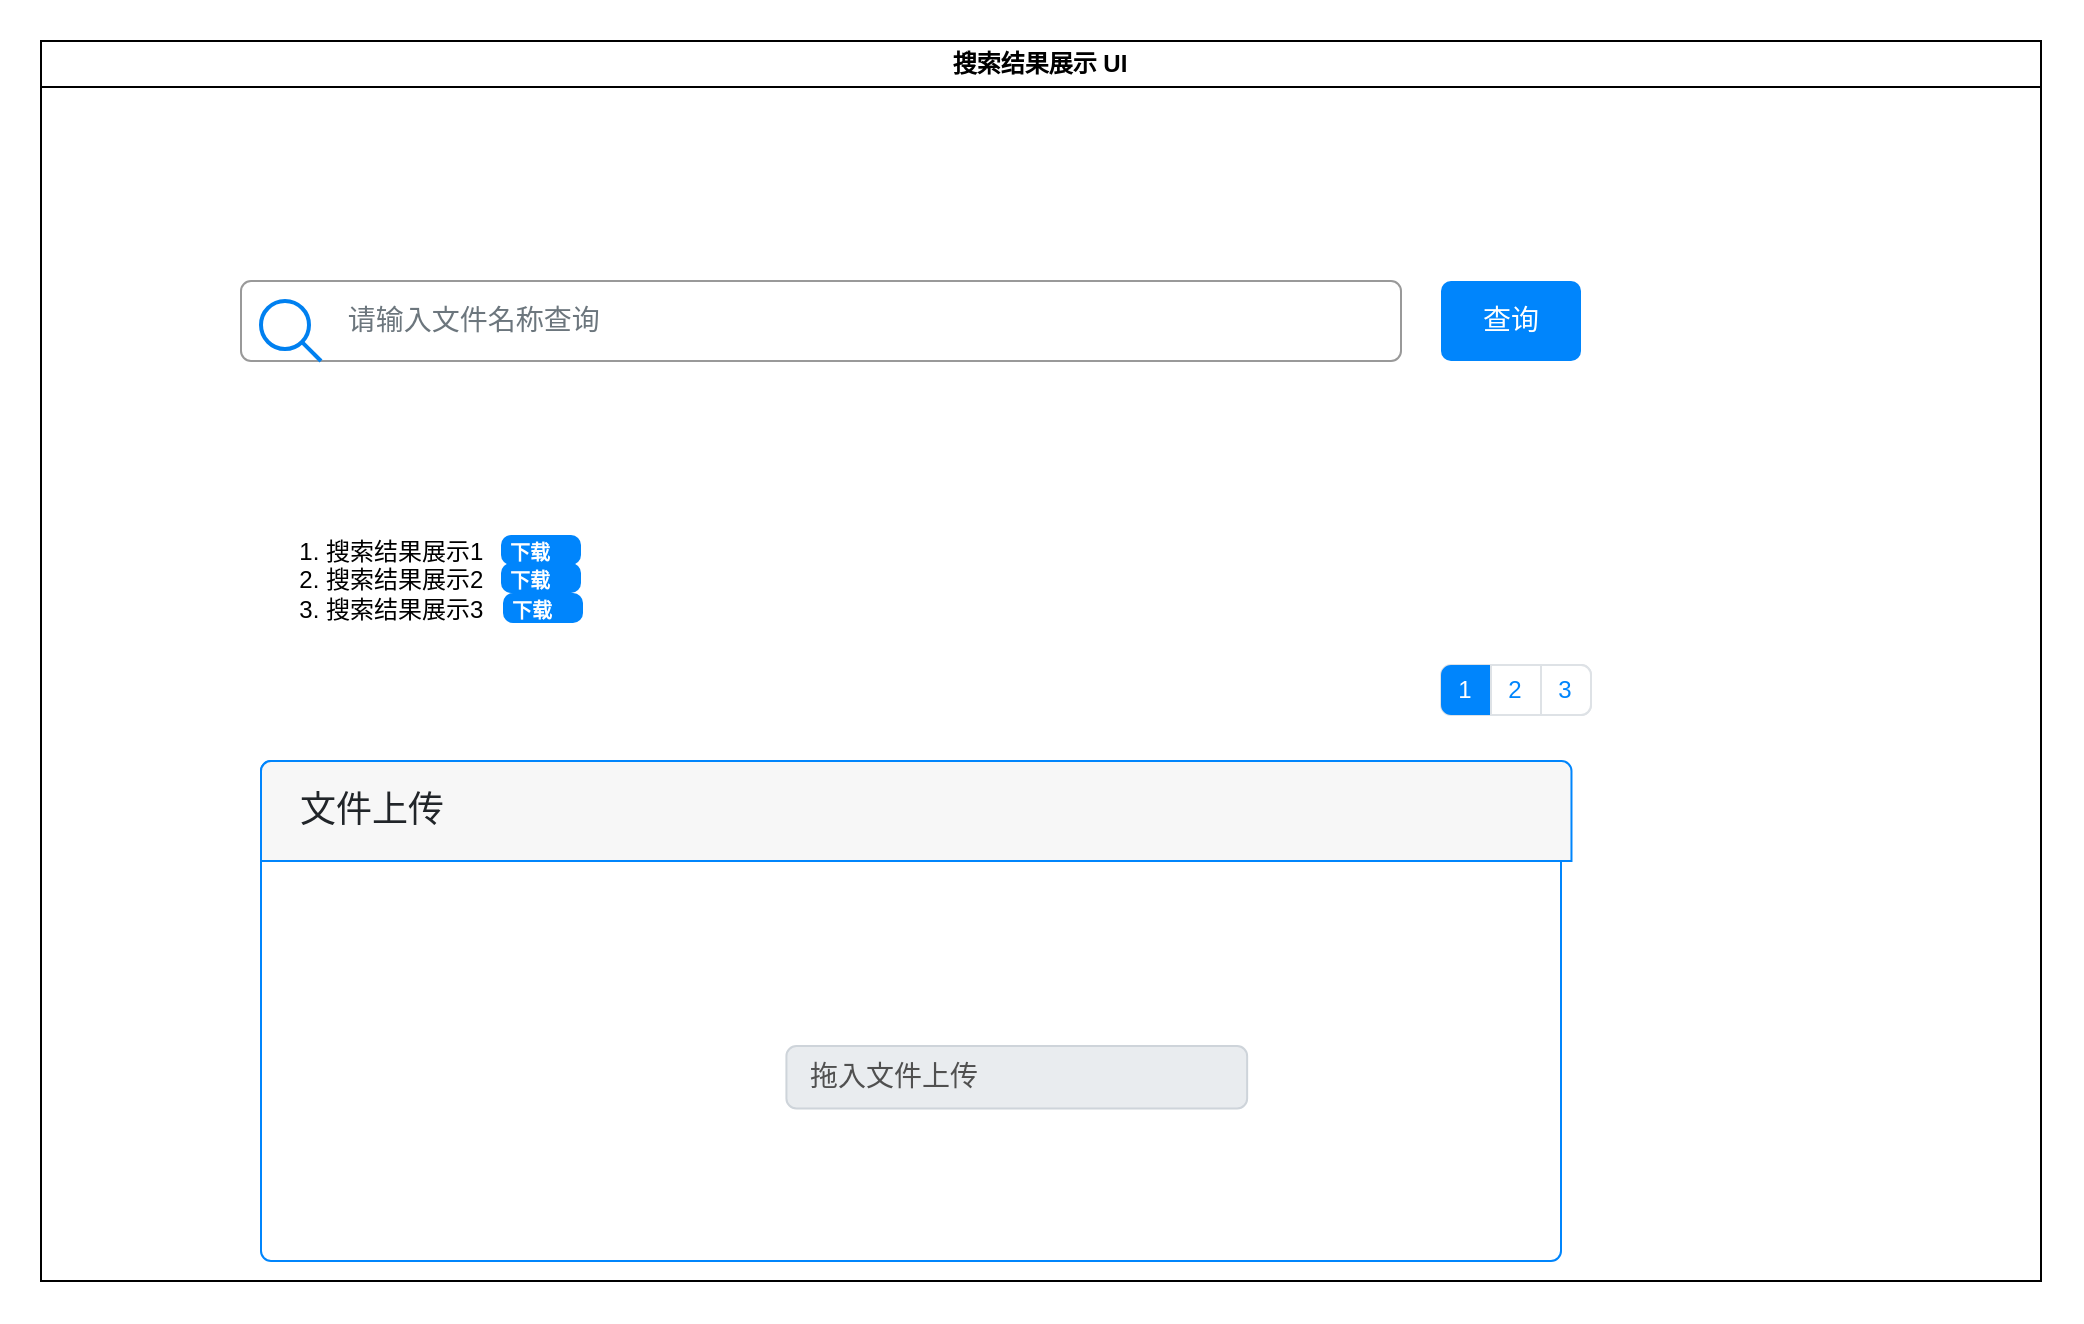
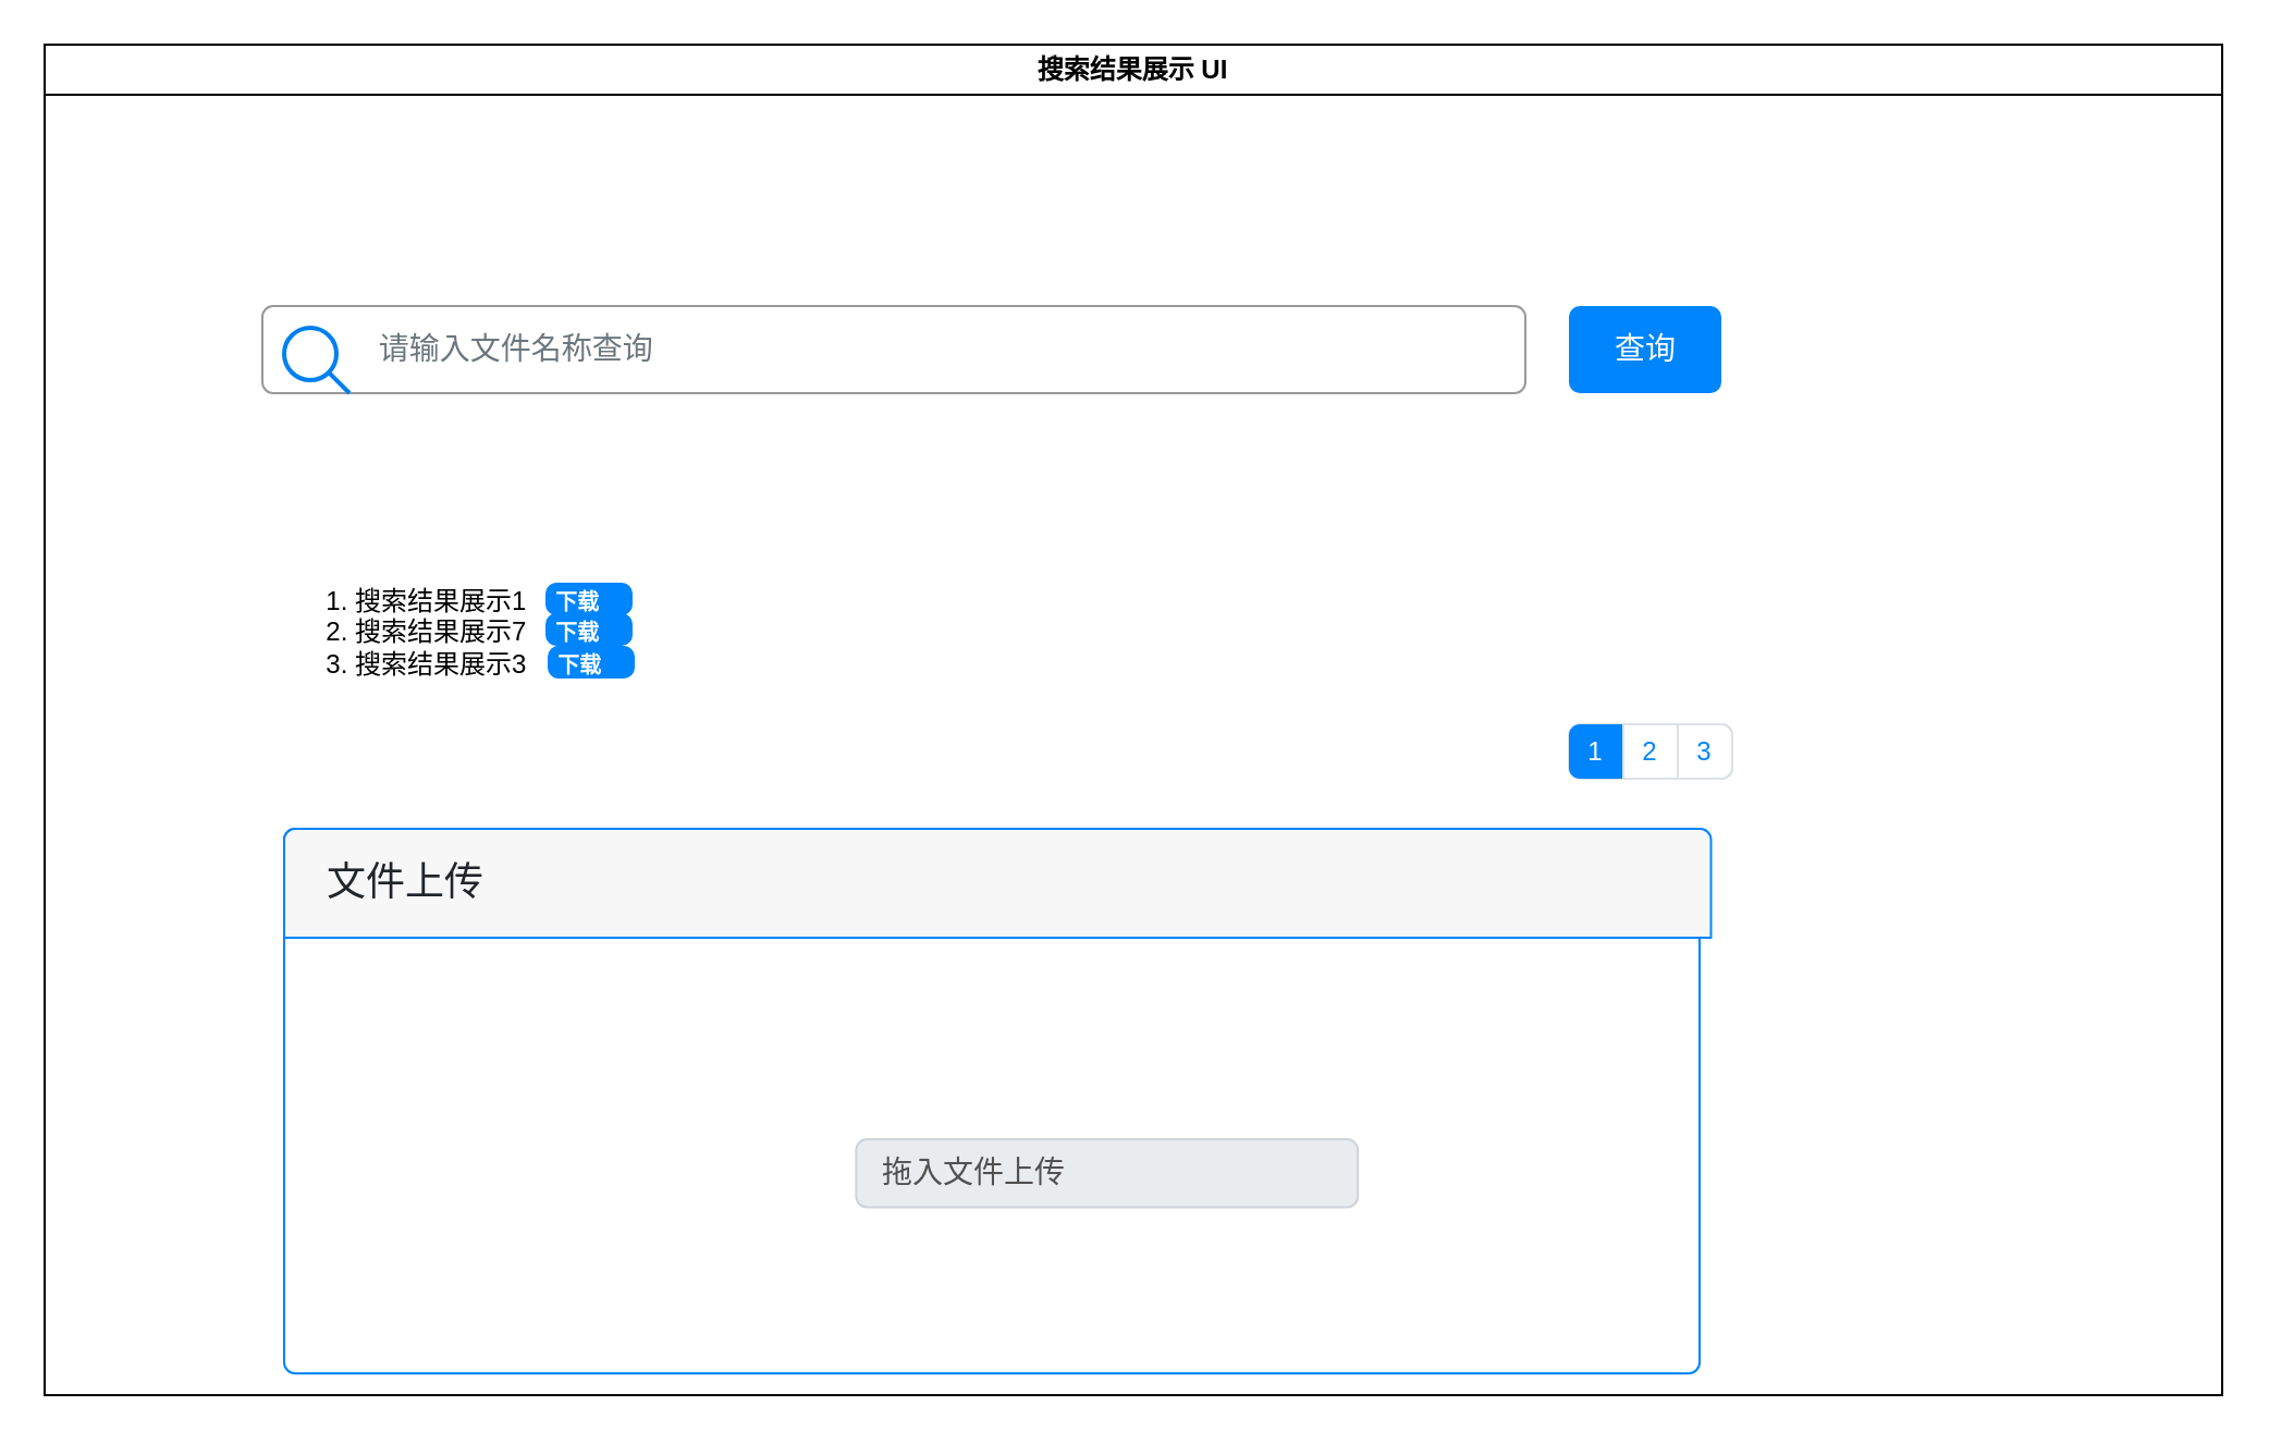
  <mxCell id="0" />
  <mxCell id="1" parent="0" />
  <mxCell id="2" value="搜索结果展示 UI" style="swimlane;whiteSpace=wrap;html=1;" vertex="1" parent="1"><mxGeometry x="20" y="20" width="1000" height="620" as="geometry" /></mxCell>
  <mxCell id="3" value="&amp;nbsp; &amp;nbsp; &amp;nbsp; &amp;nbsp; &amp;nbsp; 请输入文件名称查询" style="html=1;shadow=0;dashed=0;shape=mxgraph.bootstrap.rrect;rSize=5;fillColor=none;strokeColor=#999999;align=left;spacing=15;fontSize=14;fontColor=#6C767D;" vertex="1" parent="2"><mxGeometry width="580" height="40" relative="1" as="geometry"><mxPoint x="100" y="120" as="offset" /></mxGeometry></mxCell>
  <mxCell id="4" value="查询" style="html=1;shadow=0;dashed=0;shape=mxgraph.bootstrap.rrect;rSize=5;fillColor=#0085FC;strokeColor=none;align=center;fontSize=14;fontColor=#FFFFFF;" vertex="1" parent="2"><mxGeometry width="70" height="40" relative="1" as="geometry"><mxPoint x="700" y="120" as="offset" /></mxGeometry></mxCell>
  <mxCell id="5" value="" style="html=1;verticalLabelPosition=bottom;align=center;labelBackgroundColor=#ffffff;verticalAlign=top;strokeWidth=2;strokeColor=#0080F0;shadow=0;dashed=0;shape=mxgraph.ios7.icons.looking_glass;" vertex="1" parent="2"><mxGeometry x="110" y="130" width="30" height="30" as="geometry" /></mxCell>
- <mxCell id="6" value="&lt;ol&gt;&lt;li&gt;搜索结果展示1&lt;/li&gt;&lt;li style=&quot;border-color: var(--border-color);&quot;&gt;搜索结果展示2&lt;/li&gt;&lt;li style=&quot;border-color: var(--border-color);&quot;&gt;搜索结果展示3&lt;/li&gt;&lt;/ol&gt;" style="text;strokeColor=none;fillColor=none;html=1;whiteSpace=wrap;verticalAlign=middle;overflow=hidden;" vertex="1" parent="2"><mxGeometry x="101" y="190" width="659" height="160" as="geometry" /></mxCell>
+ <mxCell id="6" value="&lt;ol&gt;&lt;li&gt;搜索结果展示1&lt;/li&gt;&lt;li style=&quot;border-color: var(--border-color);&quot;&gt;搜索结果展示7&lt;/li&gt;&lt;li style=&quot;border-color: var(--border-color);&quot;&gt;搜索结果展示3&lt;/li&gt;&lt;/ol&gt;" style="text;strokeColor=none;fillColor=none;html=1;whiteSpace=wrap;verticalAlign=middle;overflow=hidden;" vertex="1" parent="2"><mxGeometry x="101" y="190" width="659" height="160" as="geometry" /></mxCell>
  <mxCell id="7" value="&lt;font style=&quot;font-size: 10px;&quot;&gt;下载&lt;/font&gt;" style="html=1;shadow=0;dashed=0;shape=mxgraph.bootstrap.rrect;rSize=5;strokeColor=none;strokeWidth=1;fillColor=#0085FC;fontColor=#FFFFFF;whiteSpace=wrap;align=left;verticalAlign=middle;spacingLeft=0;fontStyle=1;fontSize=14;spacing=5;" vertex="1" parent="2"><mxGeometry x="230" y="247" width="40" height="15" as="geometry" /></mxCell>
  <mxCell id="8" value="" style="html=1;shadow=0;dashed=0;shape=mxgraph.bootstrap.rrect;rSize=5;strokeColor=#0085FC;html=1;whiteSpace=wrap;fillColor=#ffffff;fontColor=#0085FC;verticalAlign=bottom;align=left;spacing=20;spacingBottom=0;fontSize=14;" vertex="1" parent="2"><mxGeometry x="110" y="360" width="650" height="250" as="geometry" /></mxCell>
  <mxCell id="9" value="文件上传" style="html=1;shadow=0;dashed=0;shape=mxgraph.bootstrap.topButton;rSize=5;perimeter=none;whiteSpace=wrap;fillColor=#F7F7F7;strokeColor=#0085FC;fontColor=#212529;resizeWidth=1;fontSize=18;align=left;spacing=20;" vertex="1" parent="8"><mxGeometry width="655.242" height="50" relative="1" as="geometry" /></mxCell>
  <mxCell id="10" value="拖入文件上传" style="html=1;shadow=0;dashed=0;shape=mxgraph.bootstrap.rrect;rSize=5;strokeColor=#CED4DA;strokeWidth=1;fillColor=#E9ECEF;fontColor=#505050;whiteSpace=wrap;align=left;verticalAlign=middle;spacingLeft=10;fontSize=14;" vertex="1" parent="8"><mxGeometry x="262.708" y="142.5" width="230.361" height="31.25" as="geometry" /></mxCell>
  <mxCell id="11" value="" style="html=1;shadow=0;dashed=0;shape=mxgraph.bootstrap.rrect;rSize=5;strokeColor=#DEE2E6;html=1;whiteSpace=wrap;fillColor=#ffffff;fontColor=#0085FC;" vertex="1" parent="2"><mxGeometry x="700" y="312" width="75" height="25" as="geometry" /></mxCell>
  <mxCell id="12" value="1" style="strokeColor=inherit;fillColor=inherit;gradientColor=inherit;html=1;shadow=0;dashed=0;shape=mxgraph.bootstrap.leftButton;rSize=5;perimeter=none;whiteSpace=wrap;resizeHeight=1;fillColor=#0085FC;strokeColor=none;fontColor=#ffffff;fontSize=12;" vertex="1" parent="11"><mxGeometry width="25" height="25" relative="1" as="geometry" /></mxCell>
  <mxCell id="13" value="2" style="strokeColor=inherit;fillColor=inherit;gradientColor=inherit;fontColor=inherit;html=1;shadow=0;dashed=0;perimeter=none;whiteSpace=wrap;resizeHeight=1;fontSize=12;" vertex="1" parent="11"><mxGeometry width="25" height="25" relative="1" as="geometry"><mxPoint x="25" as="offset" /></mxGeometry></mxCell>
  <mxCell id="14" value="3" style="strokeColor=inherit;fillColor=inherit;gradientColor=inherit;fontColor=inherit;html=1;shadow=0;dashed=0;shape=mxgraph.bootstrap.rightButton;rSize=5;perimeter=none;whiteSpace=wrap;resizeHeight=1;fontSize=12;" vertex="1" parent="11"><mxGeometry x="1" width="25" height="25" relative="1" as="geometry"><mxPoint x="-25" as="offset" /></mxGeometry></mxCell>
  <mxCell id="15" value="&lt;font style=&quot;font-size: 10px;&quot;&gt;下载&lt;/font&gt;" style="html=1;shadow=0;dashed=0;shape=mxgraph.bootstrap.rrect;rSize=5;strokeColor=none;strokeWidth=1;fillColor=#0085FC;fontColor=#FFFFFF;whiteSpace=wrap;align=left;verticalAlign=middle;spacingLeft=0;fontStyle=1;fontSize=14;spacing=5;" vertex="1" parent="1"><mxGeometry x="250" y="281" width="40" height="15" as="geometry" /></mxCell>
  <mxCell id="16" value="&lt;font style=&quot;font-size: 10px;&quot;&gt;下载&lt;/font&gt;" style="html=1;shadow=0;dashed=0;shape=mxgraph.bootstrap.rrect;rSize=5;strokeColor=none;strokeWidth=1;fillColor=#0085FC;fontColor=#FFFFFF;whiteSpace=wrap;align=left;verticalAlign=middle;spacingLeft=0;fontStyle=1;fontSize=14;spacing=5;" vertex="1" parent="1"><mxGeometry x="251" y="296" width="40" height="15" as="geometry" /></mxCell>
